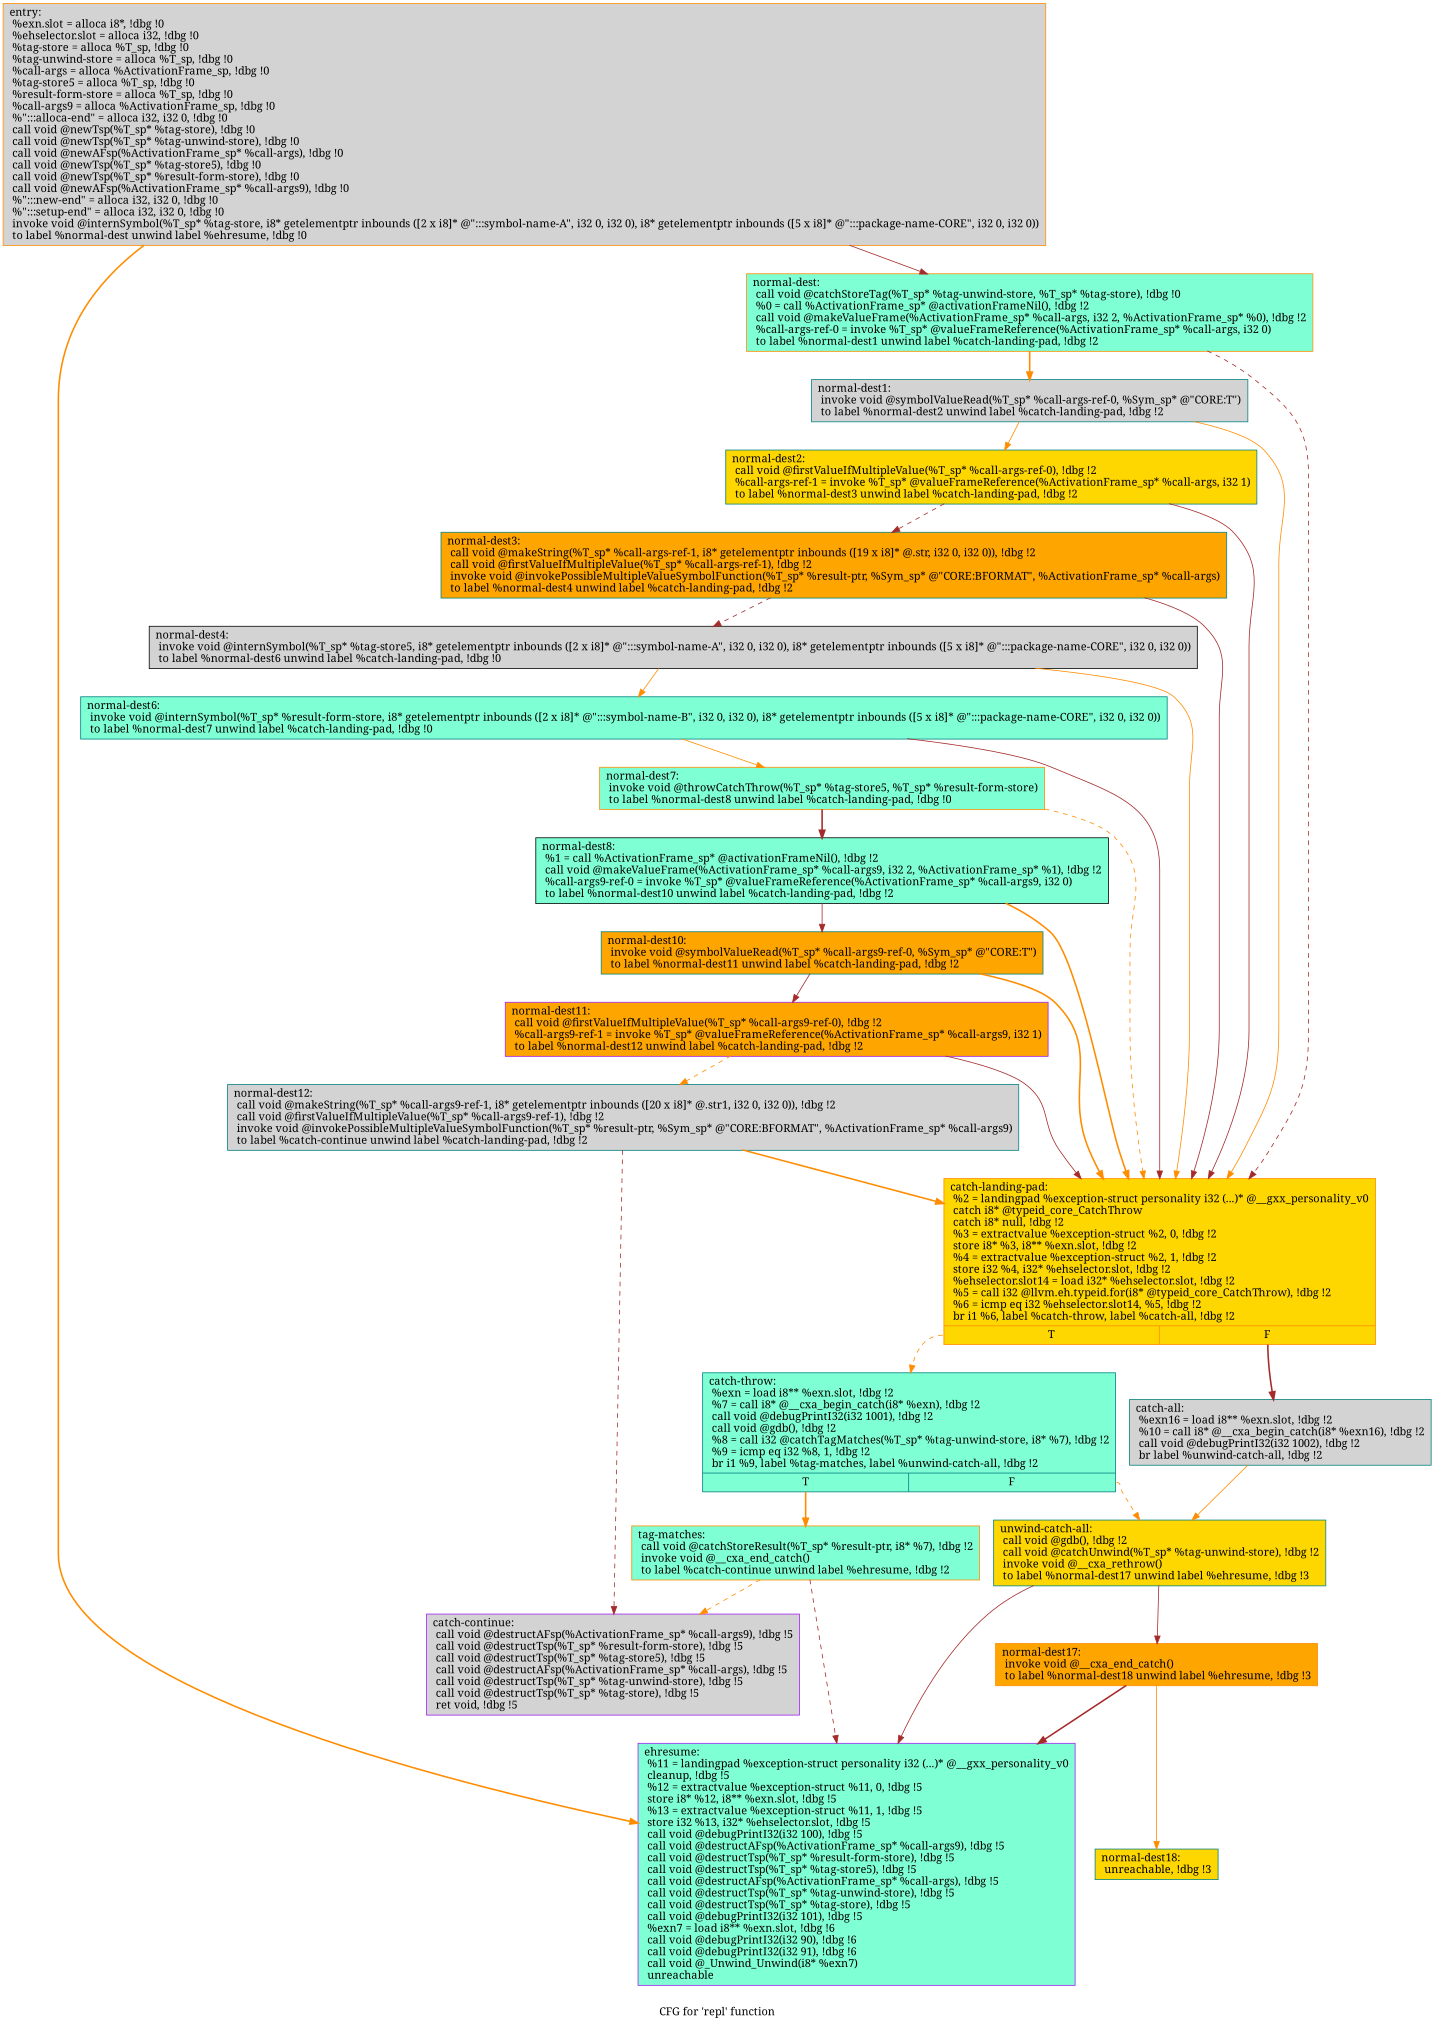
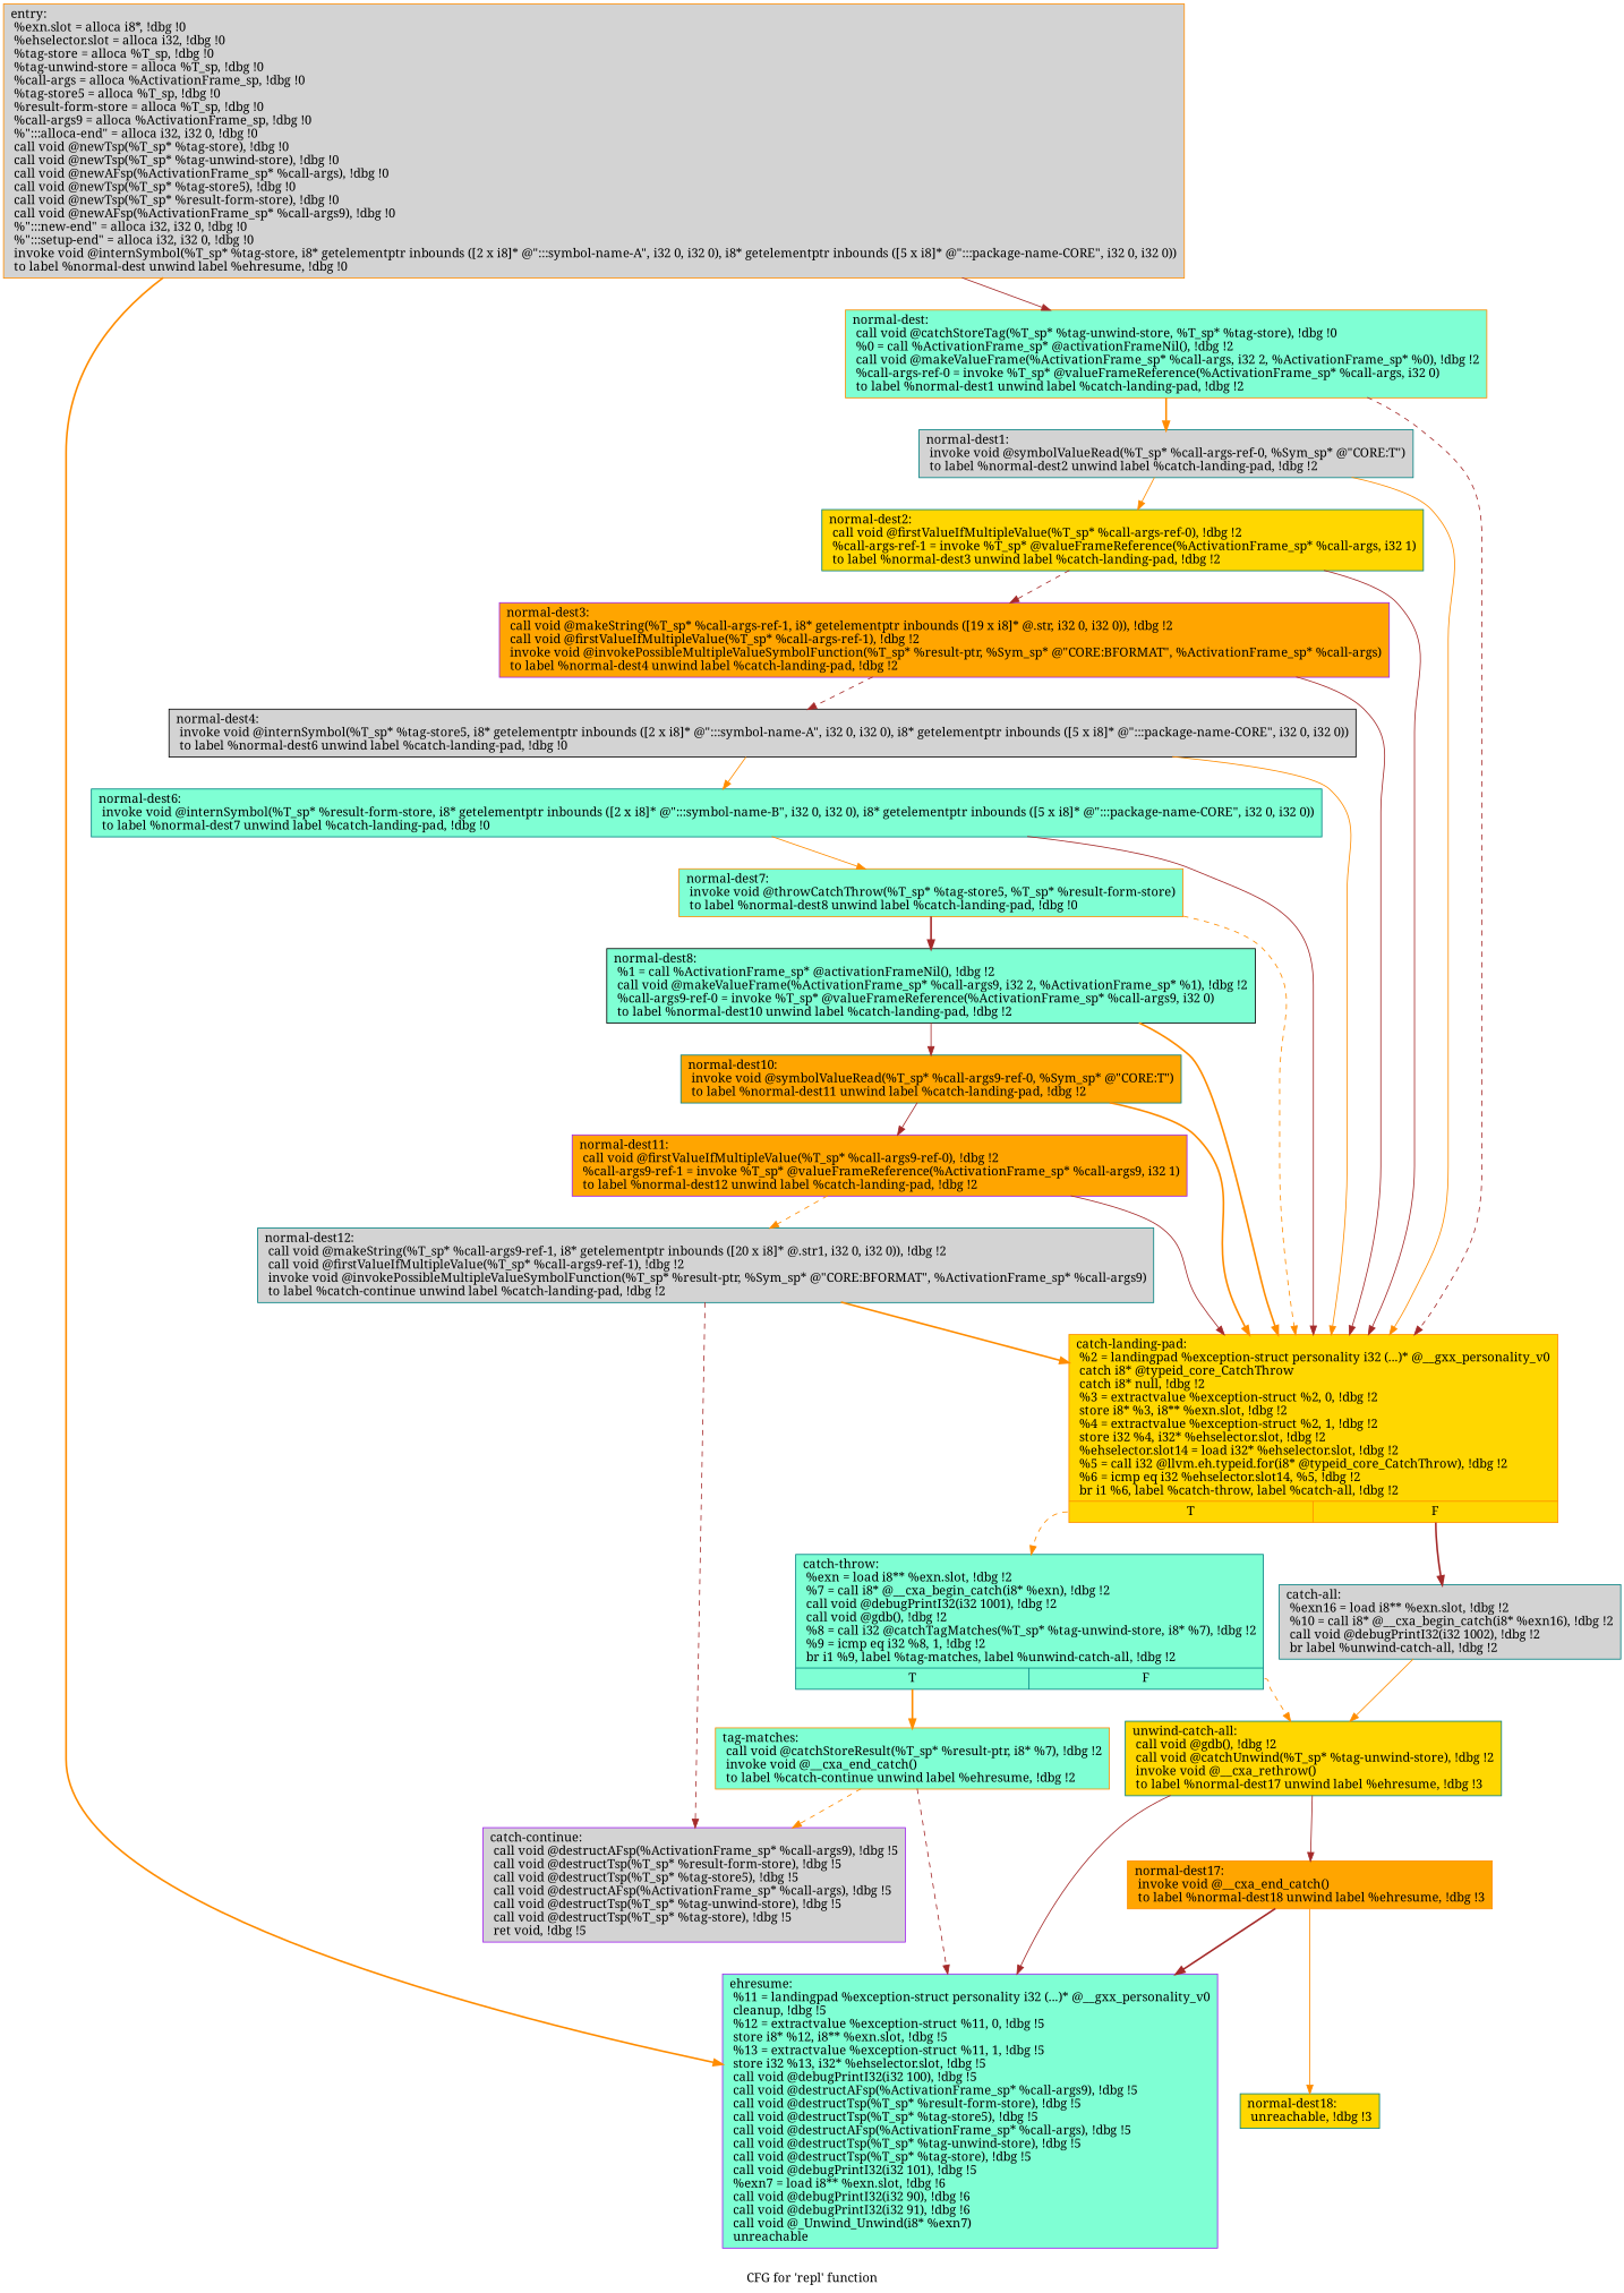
  digraph {
    fontname="Noto Serif"
    label="CFG for 'repl' function"
    node [color=teal fillcolor=aquamarine fontname="Noto Serif" shape=record style=filled]
    edge [color=darkorange fontname="Noto Serif" style=solid]
    n1 [color=darkorange fillcolor=lightgrey label="{entry:\l  %exn.slot = alloca i8*, !dbg !0\l  %ehselector.slot = alloca i32, !dbg !0\l  %tag-store = alloca %T_sp, !dbg !0\l  %tag-unwind-store = alloca %T_sp, !dbg !0\l  %call-args = alloca %ActivationFrame_sp, !dbg !0\l  %tag-store5 = alloca %T_sp, !dbg !0\l  %result-form-store = alloca %T_sp, !dbg !0\l  %call-args9 = alloca %ActivationFrame_sp, !dbg !0\l  %\":::alloca-end\" = alloca i32, i32 0, !dbg !0\l  call void @newTsp(%T_sp* %tag-store), !dbg !0\l  call void @newTsp(%T_sp* %tag-unwind-store), !dbg !0\l  call void @newAFsp(%ActivationFrame_sp* %call-args), !dbg !0\l  call void @newTsp(%T_sp* %tag-store5), !dbg !0\l  call void @newTsp(%T_sp* %result-form-store), !dbg !0\l  call void @newAFsp(%ActivationFrame_sp* %call-args9), !dbg !0\l  %\":::new-end\" = alloca i32, i32 0, !dbg !0\l  %\":::setup-end\" = alloca i32, i32 0, !dbg !0\l  invoke void @internSymbol(%T_sp* %tag-store, i8* getelementptr inbounds ([2 x i8]* @\":::symbol-name-A\", i32 0, i32 0), i8* getelementptr inbounds ([5 x i8]* @\":::package-name-CORE\", i32 0, i32 0))\l          to label %normal-dest unwind label %ehresume, !dbg !0\l}"]
    n2 [color=darkorange label="{normal-dest:                                      \l  call void @catchStoreTag(%T_sp* %tag-unwind-store, %T_sp* %tag-store), !dbg !0\l  %0 = call %ActivationFrame_sp* @activationFrameNil(), !dbg !2\l  call void @makeValueFrame(%ActivationFrame_sp* %call-args, i32 2, %ActivationFrame_sp* %0), !dbg !2\l  %call-args-ref-0 = invoke %T_sp* @valueFrameReference(%ActivationFrame_sp* %call-args, i32 0)\l          to label %normal-dest1 unwind label %catch-landing-pad, !dbg !2\l}"]
    n3 [color=purple label="{ehresume:                                         \l  %11 = landingpad %exception-struct personality i32 (...)* @__gxx_personality_v0\l          cleanup, !dbg !5\l  %12 = extractvalue %exception-struct %11, 0, !dbg !5\l  store i8* %12, i8** %exn.slot, !dbg !5\l  %13 = extractvalue %exception-struct %11, 1, !dbg !5\l  store i32 %13, i32* %ehselector.slot, !dbg !5\l  call void @debugPrintI32(i32 100), !dbg !5\l  call void @destructAFsp(%ActivationFrame_sp* %call-args9), !dbg !5\l  call void @destructTsp(%T_sp* %result-form-store), !dbg !5\l  call void @destructTsp(%T_sp* %tag-store5), !dbg !5\l  call void @destructAFsp(%ActivationFrame_sp* %call-args), !dbg !5\l  call void @destructTsp(%T_sp* %tag-unwind-store), !dbg !5\l  call void @destructTsp(%T_sp* %tag-store), !dbg !5\l  call void @debugPrintI32(i32 101), !dbg !5\l  %exn7 = load i8** %exn.slot, !dbg !6\l  call void @debugPrintI32(i32 90), !dbg !6\l  call void @debugPrintI32(i32 91), !dbg !6\l  call void @_Unwind_Unwind(i8* %exn7)\l  unreachable\l}"]
    n4 [fillcolor=lightgrey label="{normal-dest1:                                     \l  invoke void @symbolValueRead(%T_sp* %call-args-ref-0, %Sym_sp* @\"CORE:T\")\l          to label %normal-dest2 unwind label %catch-landing-pad, !dbg !2\l}"]
    n5 [color=darkorange fillcolor=gold label="{catch-landing-pad:                                \l  %2 = landingpad %exception-struct personality i32 (...)* @__gxx_personality_v0\l          catch i8* @typeid_core_CatchThrow\l          catch i8* null, !dbg !2\l  %3 = extractvalue %exception-struct %2, 0, !dbg !2\l  store i8* %3, i8** %exn.slot, !dbg !2\l  %4 = extractvalue %exception-struct %2, 1, !dbg !2\l  store i32 %4, i32* %ehselector.slot, !dbg !2\l  %ehselector.slot14 = load i32* %ehselector.slot, !dbg !2\l  %5 = call i32 @llvm.eh.typeid.for(i8* @typeid_core_CatchThrow), !dbg !2\l  %6 = icmp eq i32 %ehselector.slot14, %5, !dbg !2\l  br i1 %6, label %catch-throw, label %catch-all, !dbg !2\l|{<s0>T|<s1>F}}"]
    n6 [fillcolor=gold label="{normal-dest2:                                     \l  call void @firstValueIfMultipleValue(%T_sp* %call-args-ref-0), !dbg !2\l  %call-args-ref-1 = invoke %T_sp* @valueFrameReference(%ActivationFrame_sp* %call-args, i32 1)\l          to label %normal-dest3 unwind label %catch-landing-pad, !dbg !2\l}"]
    n7 [label="{catch-throw:                                      \l  %exn = load i8** %exn.slot, !dbg !2\l  %7 = call i8* @__cxa_begin_catch(i8* %exn), !dbg !2\l  call void @debugPrintI32(i32 1001), !dbg !2\l  call void @gdb(), !dbg !2\l  %8 = call i32 @catchTagMatches(%T_sp* %tag-unwind-store, i8* %7), !dbg !2\l  %9 = icmp eq i32 %8, 1, !dbg !2\l  br i1 %9, label %tag-matches, label %unwind-catch-all, !dbg !2\l|{<s0>T|<s1>F}}"]
    n8 [fillcolor=lightgrey label="{catch-all:                                        \l  %exn16 = load i8** %exn.slot, !dbg !2\l  %10 = call i8* @__cxa_begin_catch(i8* %exn16), !dbg !2\l  call void @debugPrintI32(i32 1002), !dbg !2\l  br label %unwind-catch-all, !dbg !2\l}"]
-   n9 [fillcolor=orange label="{normal-dest3:                                     \l  call void @makeString(%T_sp* %call-args-ref-1, i8* getelementptr inbounds ([19 x i8]* @.str, i32 0, i32 0)), !dbg !2\l  call void @firstValueIfMultipleValue(%T_sp* %call-args-ref-1), !dbg !2\l  invoke void @invokePossibleMultipleValueSymbolFunction(%T_sp* %result-ptr, %Sym_sp* @\"CORE:BFORMAT\", %ActivationFrame_sp* %call-args)\l          to label %normal-dest4 unwind label %catch-landing-pad, !dbg !2\l}"]
+   n9 [color=purple fillcolor=orange label="{normal-dest3:                                     \l  call void @makeString(%T_sp* %call-args-ref-1, i8* getelementptr inbounds ([19 x i8]* @.str, i32 0, i32 0)), !dbg !2\l  call void @firstValueIfMultipleValue(%T_sp* %call-args-ref-1), !dbg !2\l  invoke void @invokePossibleMultipleValueSymbolFunction(%T_sp* %result-ptr, %Sym_sp* @\"CORE:BFORMAT\", %ActivationFrame_sp* %call-args)\l          to label %normal-dest4 unwind label %catch-landing-pad, !dbg !2\l}"]
    n10 [color=darkorange label="{tag-matches:                                      \l  call void @catchStoreResult(%T_sp* %result-ptr, i8* %7), !dbg !2\l  invoke void @__cxa_end_catch()\l          to label %catch-continue unwind label %ehresume, !dbg !2\l}"]
    n11 [fillcolor=gold label="{unwind-catch-all:                                 \l  call void @gdb(), !dbg !2\l  call void @catchUnwind(%T_sp* %tag-unwind-store), !dbg !2\l  invoke void @__cxa_rethrow()\l          to label %normal-dest17 unwind label %ehresume, !dbg !3\l}"]
    n12 [color=black fillcolor=lightgrey label="{normal-dest4:                                     \l  invoke void @internSymbol(%T_sp* %tag-store5, i8* getelementptr inbounds ([2 x i8]* @\":::symbol-name-A\", i32 0, i32 0), i8* getelementptr inbounds ([5 x i8]* @\":::package-name-CORE\", i32 0, i32 0))\l          to label %normal-dest6 unwind label %catch-landing-pad, !dbg !0\l}"]
    n13 [label="{normal-dest6:                                     \l  invoke void @internSymbol(%T_sp* %result-form-store, i8* getelementptr inbounds ([2 x i8]* @\":::symbol-name-B\", i32 0, i32 0), i8* getelementptr inbounds ([5 x i8]* @\":::package-name-CORE\", i32 0, i32 0))\l          to label %normal-dest7 unwind label %catch-landing-pad, !dbg !0\l}"]
    n14 [color=darkorange label="{normal-dest7:                                     \l  invoke void @throwCatchThrow(%T_sp* %tag-store5, %T_sp* %result-form-store)\l          to label %normal-dest8 unwind label %catch-landing-pad, !dbg !0\l}"]
    n15 [color=black label="{normal-dest8:                                     \l  %1 = call %ActivationFrame_sp* @activationFrameNil(), !dbg !2\l  call void @makeValueFrame(%ActivationFrame_sp* %call-args9, i32 2, %ActivationFrame_sp* %1), !dbg !2\l  %call-args9-ref-0 = invoke %T_sp* @valueFrameReference(%ActivationFrame_sp* %call-args9, i32 0)\l          to label %normal-dest10 unwind label %catch-landing-pad, !dbg !2\l}"]
    n16 [fillcolor=orange label="{normal-dest10:                                    \l  invoke void @symbolValueRead(%T_sp* %call-args9-ref-0, %Sym_sp* @\"CORE:T\")\l          to label %normal-dest11 unwind label %catch-landing-pad, !dbg !2\l}"]
    n17 [color=purple fillcolor=orange label="{normal-dest11:                                    \l  call void @firstValueIfMultipleValue(%T_sp* %call-args9-ref-0), !dbg !2\l  %call-args9-ref-1 = invoke %T_sp* @valueFrameReference(%ActivationFrame_sp* %call-args9, i32 1)\l          to label %normal-dest12 unwind label %catch-landing-pad, !dbg !2\l}"]
    n18 [fillcolor=lightgrey label="{normal-dest12:                                    \l  call void @makeString(%T_sp* %call-args9-ref-1, i8* getelementptr inbounds ([20 x i8]* @.str1, i32 0, i32 0)), !dbg !2\l  call void @firstValueIfMultipleValue(%T_sp* %call-args9-ref-1), !dbg !2\l  invoke void @invokePossibleMultipleValueSymbolFunction(%T_sp* %result-ptr, %Sym_sp* @\"CORE:BFORMAT\", %ActivationFrame_sp* %call-args9)\l          to label %catch-continue unwind label %catch-landing-pad, !dbg !2\l}"]
    n19 [color=purple fillcolor=lightgrey label="{catch-continue:                                   \l  call void @destructAFsp(%ActivationFrame_sp* %call-args9), !dbg !5\l  call void @destructTsp(%T_sp* %result-form-store), !dbg !5\l  call void @destructTsp(%T_sp* %tag-store5), !dbg !5\l  call void @destructAFsp(%ActivationFrame_sp* %call-args), !dbg !5\l  call void @destructTsp(%T_sp* %tag-unwind-store), !dbg !5\l  call void @destructTsp(%T_sp* %tag-store), !dbg !5\l  ret void, !dbg !5\l}"]
    n20 [color=darkorange fillcolor=orange label="{normal-dest17:                                    \l  invoke void @__cxa_end_catch()\l          to label %normal-dest18 unwind label %ehresume, !dbg !3\l}"]
    n21 [fillcolor=gold label="{normal-dest18:                                    \l  unreachable, !dbg !3\l}"]
    n1 -> n2 [color=brown]
    n1 -> n3 [style=bold]
    n2 -> n4 [style=bold]
    n2 -> n5 [color=brown style=dashed]
    n4 -> n5
    n4 -> n6
    n5 -> n7 [style=dashed tailport=s0]
    n5 -> n8 [color=brown style=bold tailport=s1]
    n6 -> n5 [color=brown]
    n6 -> n9 [color=brown style=dashed]
    n7 -> n10 [style=bold tailport=s0]
    n7 -> n11 [style=dashed tailport=s1]
    n8 -> n11
    n9 -> n5 [color=brown]
    n9 -> n12 [color=brown style=dashed]
    n10 -> n3 [color=brown style=dashed]
    n10 -> n19 [style=dashed]
    n11 -> n3 [color=brown]
    n11 -> n20 [color=brown]
    n12 -> n5
    n12 -> n13
    n13 -> n5 [color=brown]
    n13 -> n14
    n14 -> n5 [style=dashed]
    n14 -> n15 [color=brown style=bold]
    n15 -> n5 [style=bold]
    n15 -> n16 [color=brown]
    n16 -> n5 [style=bold]
    n16 -> n17 [color=brown]
    n17 -> n5 [color=brown]
    n17 -> n18 [style=dashed]
    n18 -> n5 [style=bold]
    n18 -> n19 [color=brown style=dashed]
    n20 -> n3 [color=brown style=bold]
    n20 -> n21
  }
